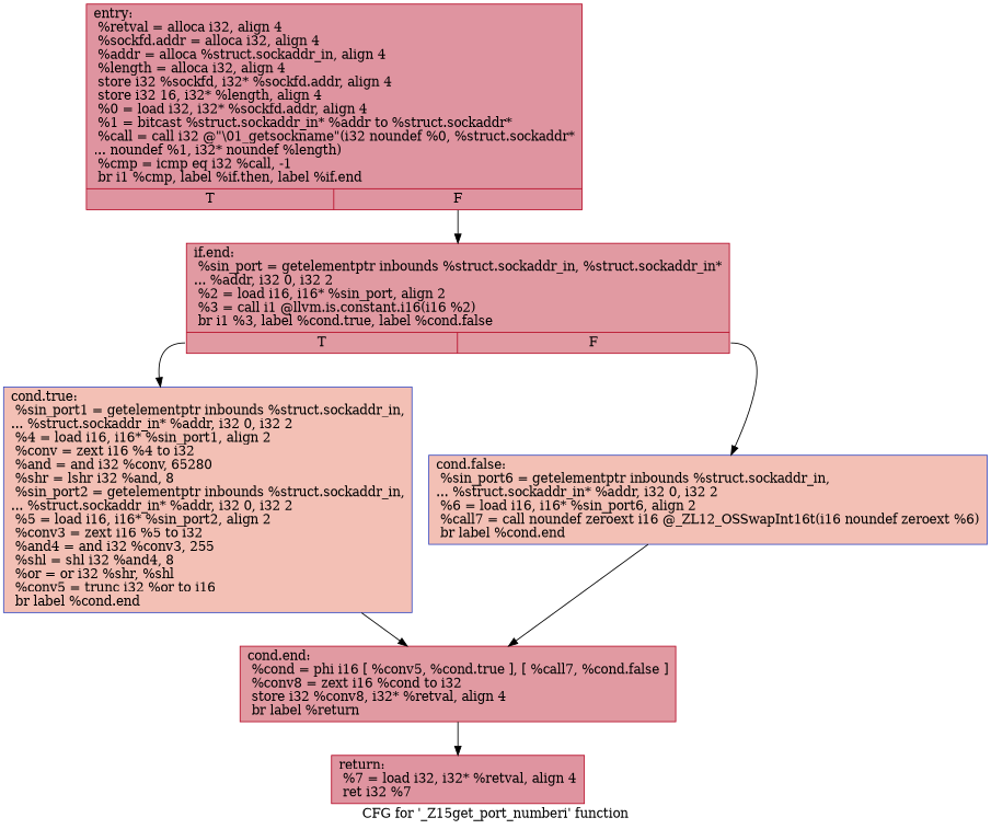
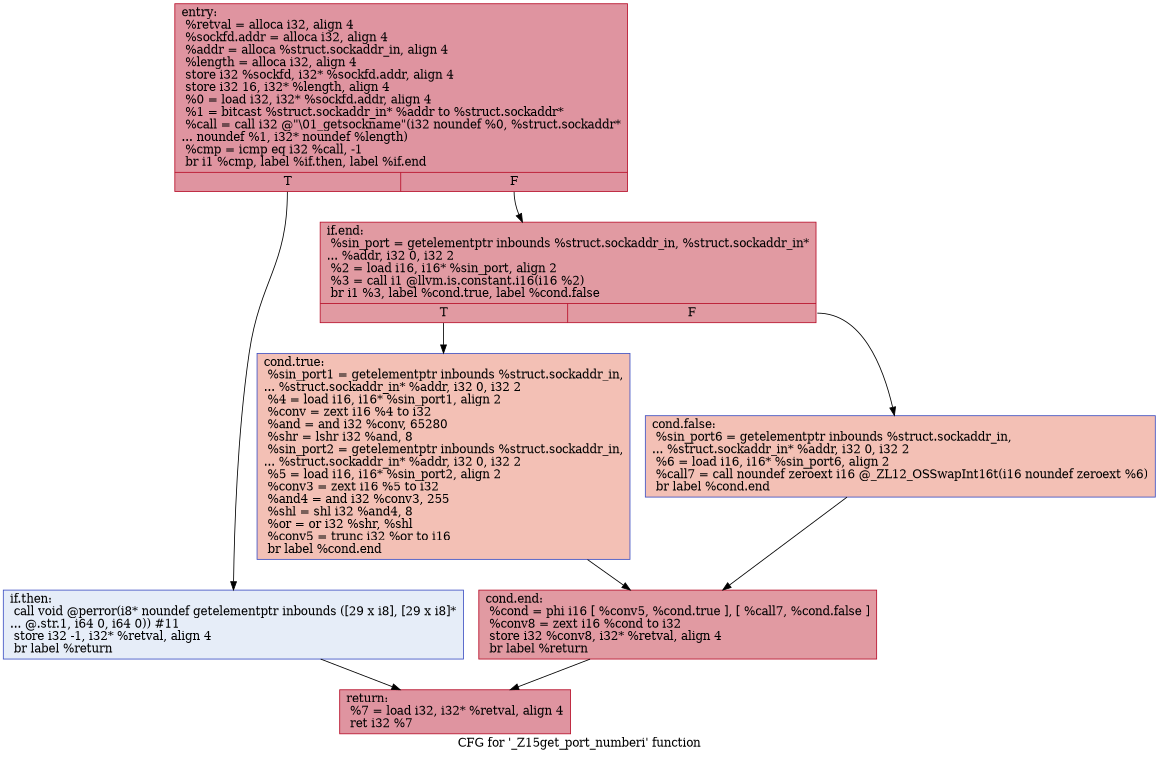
  digraph {
    label="CFG for '_Z15get_port_numberi' function"
    node [color="#b70d28ff" fillcolor="#b70d2870" shape=record style=filled]
    n1 [label="{entry:\l  %retval = alloca i32, align 4\l  %sockfd.addr = alloca i32, align 4\l  %addr = alloca %struct.sockaddr_in, align 4\l  %length = alloca i32, align 4\l  store i32 %sockfd, i32* %sockfd.addr, align 4\l  store i32 16, i32* %length, align 4\l  %0 = load i32, i32* %sockfd.addr, align 4\l  %1 = bitcast %struct.sockaddr_in* %addr to %struct.sockaddr*\l  %call = call i32 @\"\\01_getsockname\"(i32 noundef %0, %struct.sockaddr*\l... noundef %1, i32* noundef %length)\l  %cmp = icmp eq i32 %call, -1\l  br i1 %cmp, label %if.then, label %if.end\l|{<s0>T|<s1>F}}"]
+   n2 [color="#3d50c3ff" fillcolor="#c7d7f070" label="{if.then:                                          \l  call void @perror(i8* noundef getelementptr inbounds ([29 x i8], [29 x i8]*\l... @.str.1, i64 0, i64 0)) #11\l  store i32 -1, i32* %retval, align 4\l  br label %return\l}"]
    n3 [fillcolor="#bb1b2c70" label="{if.end:                                           \l  %sin_port = getelementptr inbounds %struct.sockaddr_in, %struct.sockaddr_in*\l... %addr, i32 0, i32 2\l  %2 = load i16, i16* %sin_port, align 2\l  %3 = call i1 @llvm.is.constant.i16(i16 %2)\l  br i1 %3, label %cond.true, label %cond.false\l|{<s0>T|<s1>F}}"]
    n4 [label="{return:                                           \l  %7 = load i32, i32* %retval, align 4\l  ret i32 %7\l}"]
    n5 [color="#3d50c3ff" fillcolor="#e5705870" label="{cond.true:                                        \l  %sin_port1 = getelementptr inbounds %struct.sockaddr_in,\l... %struct.sockaddr_in* %addr, i32 0, i32 2\l  %4 = load i16, i16* %sin_port1, align 2\l  %conv = zext i16 %4 to i32\l  %and = and i32 %conv, 65280\l  %shr = lshr i32 %and, 8\l  %sin_port2 = getelementptr inbounds %struct.sockaddr_in,\l... %struct.sockaddr_in* %addr, i32 0, i32 2\l  %5 = load i16, i16* %sin_port2, align 2\l  %conv3 = zext i16 %5 to i32\l  %and4 = and i32 %conv3, 255\l  %shl = shl i32 %and4, 8\l  %or = or i32 %shr, %shl\l  %conv5 = trunc i32 %or to i16\l  br label %cond.end\l}"]
    n6 [color="#3d50c3ff" fillcolor="#e5705870" label="{cond.false:                                       \l  %sin_port6 = getelementptr inbounds %struct.sockaddr_in,\l... %struct.sockaddr_in* %addr, i32 0, i32 2\l  %6 = load i16, i16* %sin_port6, align 2\l  %call7 = call noundef zeroext i16 @_ZL12_OSSwapInt16t(i16 noundef zeroext %6)\l  br label %cond.end\l}"]
    n7 [fillcolor="#bb1b2c70" label="{cond.end:                                         \l  %cond = phi i16 [ %conv5, %cond.true ], [ %call7, %cond.false ]\l  %conv8 = zext i16 %cond to i32\l  store i32 %conv8, i32* %retval, align 4\l  br label %return\l}"]
+   n1 -> n2 [tailport=s0]
    n1 -> n3 [tailport=s1]
+   n2 -> n4
    n3 -> n5 [tailport=s0]
    n3 -> n6 [tailport=s1]
    n5 -> n7
    n6 -> n7
    n7 -> n4
  }
